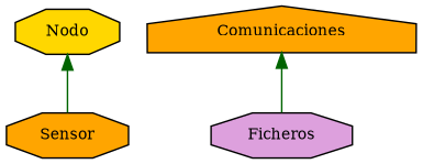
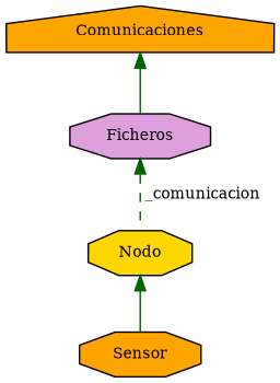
  digraph {
    fontname="DejaVu Serif"
    node [color=black fillcolor=orange fontname="DejaVu Serif" fontsize=10 shape=octagon style=filled]
    edge [color=darkgreen dir=back fontname="DejaVu Serif" fontsize=10 labelfontname=Helvetica labelfontsize=10 style=solid]
    n1 [fontcolor=black height=0.2 label=Sensor width=0.4]
    n2 [fillcolor=gold height=0.2 label=Nodo width=0.4]
    n3 [fillcolor=plum height=0.2 label=Ficheros width=0.4]
    n4 [height=0.2 label=Comunicaciones shape=house width=0.4]
    n2 -> n1
+   n3 -> n2 [label=" _comunicacion" style=dashed]
    n4 -> n3
  }
